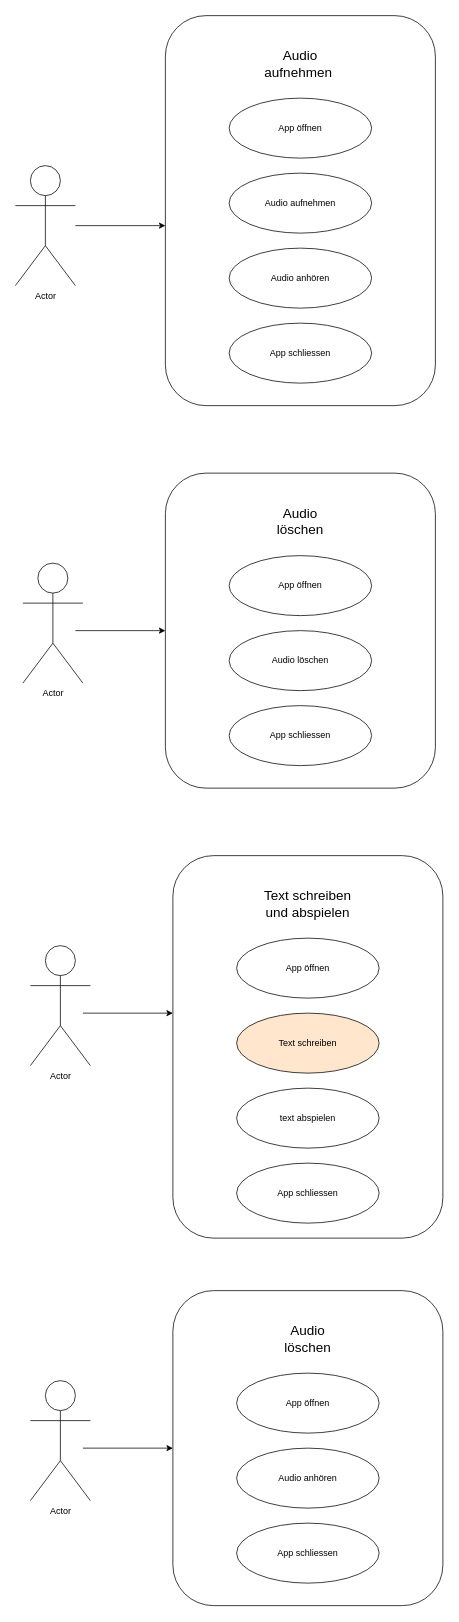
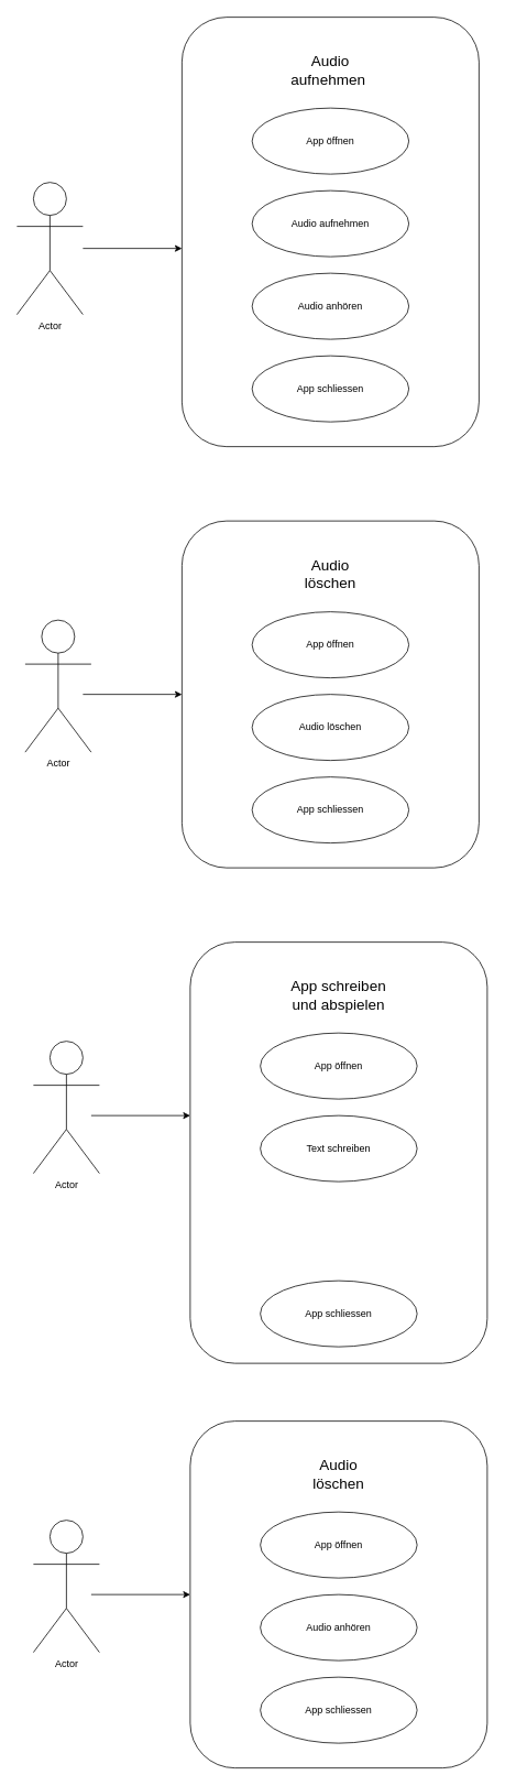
  <mxCell id="0" />
  <mxCell id="1" parent="0" />
  <mxCell id="2" value="" style="rounded=1;whiteSpace=wrap;html=1;" parent="1" vertex="1"><mxGeometry x="220" y="20" width="360" height="520" as="geometry" /></mxCell>
  <mxCell id="3" value="Actor" style="shape=umlActor;verticalLabelPosition=bottom;verticalAlign=top;html=1;outlineConnect=0;" parent="1" vertex="1"><mxGeometry x="20" y="220" width="80" height="160" as="geometry" /></mxCell>
  <mxCell id="4" value="" style="endArrow=classic;html=1;rounded=0;" parent="1" edge="1"><mxGeometry width="50" height="50" relative="1" as="geometry"><mxPoint x="100" y="300" as="sourcePoint" /><mxPoint x="220" y="300" as="targetPoint" /></mxGeometry></mxCell>
  <mxCell id="5" value="App öffnen" style="ellipse;whiteSpace=wrap;html=1;" parent="1" vertex="1"><mxGeometry x="305" y="130" width="190" height="80" as="geometry" /></mxCell>
  <mxCell id="6" value="Audio aufnehmen" style="ellipse;whiteSpace=wrap;html=1;" parent="1" vertex="1"><mxGeometry x="305" y="230" width="190" height="80" as="geometry" /></mxCell>
  <mxCell id="7" value="Audio anhören" style="ellipse;whiteSpace=wrap;html=1;" parent="1" vertex="1"><mxGeometry x="305" y="330" width="190" height="80" as="geometry" /></mxCell>
  <mxCell id="8" value="App schliessen" style="ellipse;whiteSpace=wrap;html=1;" parent="1" vertex="1"><mxGeometry x="305" y="430" width="190" height="80" as="geometry" /></mxCell>
  <mxCell id="9" value="&lt;font style=&quot;font-size: 18px;&quot;&gt;Audio aufnehmen&amp;nbsp;&lt;/font&gt;" style="text;html=1;align=center;verticalAlign=middle;whiteSpace=wrap;rounded=0;" parent="1" vertex="1"><mxGeometry x="370" y="70" width="60" height="30" as="geometry" /></mxCell>
  <mxCell id="10" value="" style="rounded=1;whiteSpace=wrap;html=1;" parent="1" vertex="1"><mxGeometry x="220" y="630" width="360" height="420" as="geometry" /></mxCell>
  <mxCell id="11" value="Actor" style="shape=umlActor;verticalLabelPosition=bottom;verticalAlign=top;html=1;outlineConnect=0;" parent="1" vertex="1"><mxGeometry x="30" y="750" width="80" height="160" as="geometry" /></mxCell>
  <mxCell id="12" value="" style="endArrow=classic;html=1;rounded=0;" parent="1" edge="1"><mxGeometry width="50" height="50" relative="1" as="geometry"><mxPoint x="100" y="840" as="sourcePoint" /><mxPoint x="220" y="840" as="targetPoint" /></mxGeometry></mxCell>
  <mxCell id="13" value="App öffnen" style="ellipse;whiteSpace=wrap;html=1;" parent="1" vertex="1"><mxGeometry x="305" y="740" width="190" height="80" as="geometry" /></mxCell>
  <mxCell id="14" value="Audio löschen" style="ellipse;whiteSpace=wrap;html=1;" parent="1" vertex="1"><mxGeometry x="305" y="840" width="190" height="80" as="geometry" /></mxCell>
  <mxCell id="15" value="App schliessen" style="ellipse;whiteSpace=wrap;html=1;" parent="1" vertex="1"><mxGeometry x="305" y="940" width="190" height="80" as="geometry" /></mxCell>
  <mxCell id="16" value="&lt;font style=&quot;font-size: 18px;&quot;&gt;Audio löschen&lt;/font&gt;" style="text;html=1;align=center;verticalAlign=middle;whiteSpace=wrap;rounded=0;" parent="1" vertex="1"><mxGeometry x="370" y="680" width="60" height="30" as="geometry" /></mxCell>
  <mxCell id="17" style="edgeStyle=orthogonalEdgeStyle;rounded=0;orthogonalLoop=1;jettySize=auto;html=1;exitX=0.5;exitY=1;exitDx=0;exitDy=0;" parent="1" source="10" target="10" edge="1"><mxGeometry relative="1" as="geometry" /></mxCell>
  <mxCell id="18" value="" style="rounded=1;whiteSpace=wrap;html=1;" parent="1" vertex="1"><mxGeometry x="230" y="1140" width="360" height="510" as="geometry" /></mxCell>
  <mxCell id="19" value="Actor" style="shape=umlActor;verticalLabelPosition=bottom;verticalAlign=top;html=1;outlineConnect=0;" parent="1" vertex="1"><mxGeometry x="40" y="1260" width="80" height="160" as="geometry" /></mxCell>
  <mxCell id="20" value="" style="endArrow=classic;html=1;rounded=0;" parent="1" edge="1"><mxGeometry width="50" height="50" relative="1" as="geometry"><mxPoint x="110" y="1350" as="sourcePoint" /><mxPoint x="230" y="1350" as="targetPoint" /></mxGeometry></mxCell>
  <mxCell id="21" value="App öffnen" style="ellipse;whiteSpace=wrap;html=1;" parent="1" vertex="1"><mxGeometry x="315" y="1250" width="190" height="80" as="geometry" /></mxCell>
- <mxCell id="22" value="Text schreiben" style="ellipse;whiteSpace=wrap;html=1;fillColor=#ffe6cc;" parent="1" vertex="1"><mxGeometry x="315" y="1350" width="190" height="80" as="geometry" /></mxCell>
- <mxCell id="23" value="text abspielen" style="ellipse;whiteSpace=wrap;html=1;" parent="1" vertex="1"><mxGeometry x="315" y="1450" width="190" height="80" as="geometry" /></mxCell>
- <mxCell id="24" value="&lt;span style=&quot;font-size: 18px;&quot;&gt;Text schreiben und abspielen&lt;/span&gt;" style="text;html=1;align=center;verticalAlign=middle;whiteSpace=wrap;rounded=0;" parent="1" vertex="1"><mxGeometry x="350" y="1190" width="120" height="30" as="geometry" /></mxCell>
+ <mxCell id="22" value="Text schreiben" style="ellipse;whiteSpace=wrap;html=1;" parent="1" vertex="1"><mxGeometry x="315" y="1350" width="190" height="80" as="geometry" /></mxCell>
+ <mxCell id="24" value="&lt;span style=&quot;font-size: 18px;&quot;&gt;App schreiben und abspielen&lt;/span&gt;" style="text;html=1;align=center;verticalAlign=middle;whiteSpace=wrap;rounded=0;" parent="1" vertex="1"><mxGeometry x="350" y="1190" width="120" height="30" as="geometry" /></mxCell>
  <mxCell id="25" style="edgeStyle=orthogonalEdgeStyle;rounded=0;orthogonalLoop=1;jettySize=auto;html=1;exitX=0.5;exitY=1;exitDx=0;exitDy=0;" parent="1" source="18" target="18" edge="1"><mxGeometry relative="1" as="geometry" /></mxCell>
  <mxCell id="26" value="App schliessen" style="ellipse;whiteSpace=wrap;html=1;" parent="1" vertex="1"><mxGeometry x="315" y="1550" width="190" height="80" as="geometry" /></mxCell>
  <mxCell id="27" value="" style="rounded=1;whiteSpace=wrap;html=1;" vertex="1" parent="1"><mxGeometry x="230" y="1720" width="360" height="420" as="geometry" /></mxCell>
  <mxCell id="28" value="Actor" style="shape=umlActor;verticalLabelPosition=bottom;verticalAlign=top;html=1;outlineConnect=0;" vertex="1" parent="1"><mxGeometry x="40" y="1840" width="80" height="160" as="geometry" /></mxCell>
  <mxCell id="29" value="" style="endArrow=classic;html=1;rounded=0;" edge="1" parent="1"><mxGeometry width="50" height="50" relative="1" as="geometry"><mxPoint x="110" y="1930" as="sourcePoint" /><mxPoint x="230" y="1930" as="targetPoint" /></mxGeometry></mxCell>
  <mxCell id="30" value="App öffnen" style="ellipse;whiteSpace=wrap;html=1;" vertex="1" parent="1"><mxGeometry x="315" y="1830" width="190" height="80" as="geometry" /></mxCell>
  <mxCell id="31" value="Audio anhören" style="ellipse;whiteSpace=wrap;html=1;" vertex="1" parent="1"><mxGeometry x="315" y="1930" width="190" height="80" as="geometry" /></mxCell>
  <mxCell id="32" value="App schliessen" style="ellipse;whiteSpace=wrap;html=1;" vertex="1" parent="1"><mxGeometry x="315" y="2030" width="190" height="80" as="geometry" /></mxCell>
  <mxCell id="33" value="&lt;font style=&quot;font-size: 18px;&quot;&gt;Audio löschen&lt;/font&gt;" style="text;html=1;align=center;verticalAlign=middle;whiteSpace=wrap;rounded=0;" vertex="1" parent="1"><mxGeometry x="380" y="1770" width="60" height="30" as="geometry" /></mxCell>
  <mxCell id="34" style="edgeStyle=orthogonalEdgeStyle;rounded=0;orthogonalLoop=1;jettySize=auto;html=1;exitX=0.5;exitY=1;exitDx=0;exitDy=0;" edge="1" parent="1" source="27" target="27"><mxGeometry relative="1" as="geometry" /></mxCell>
